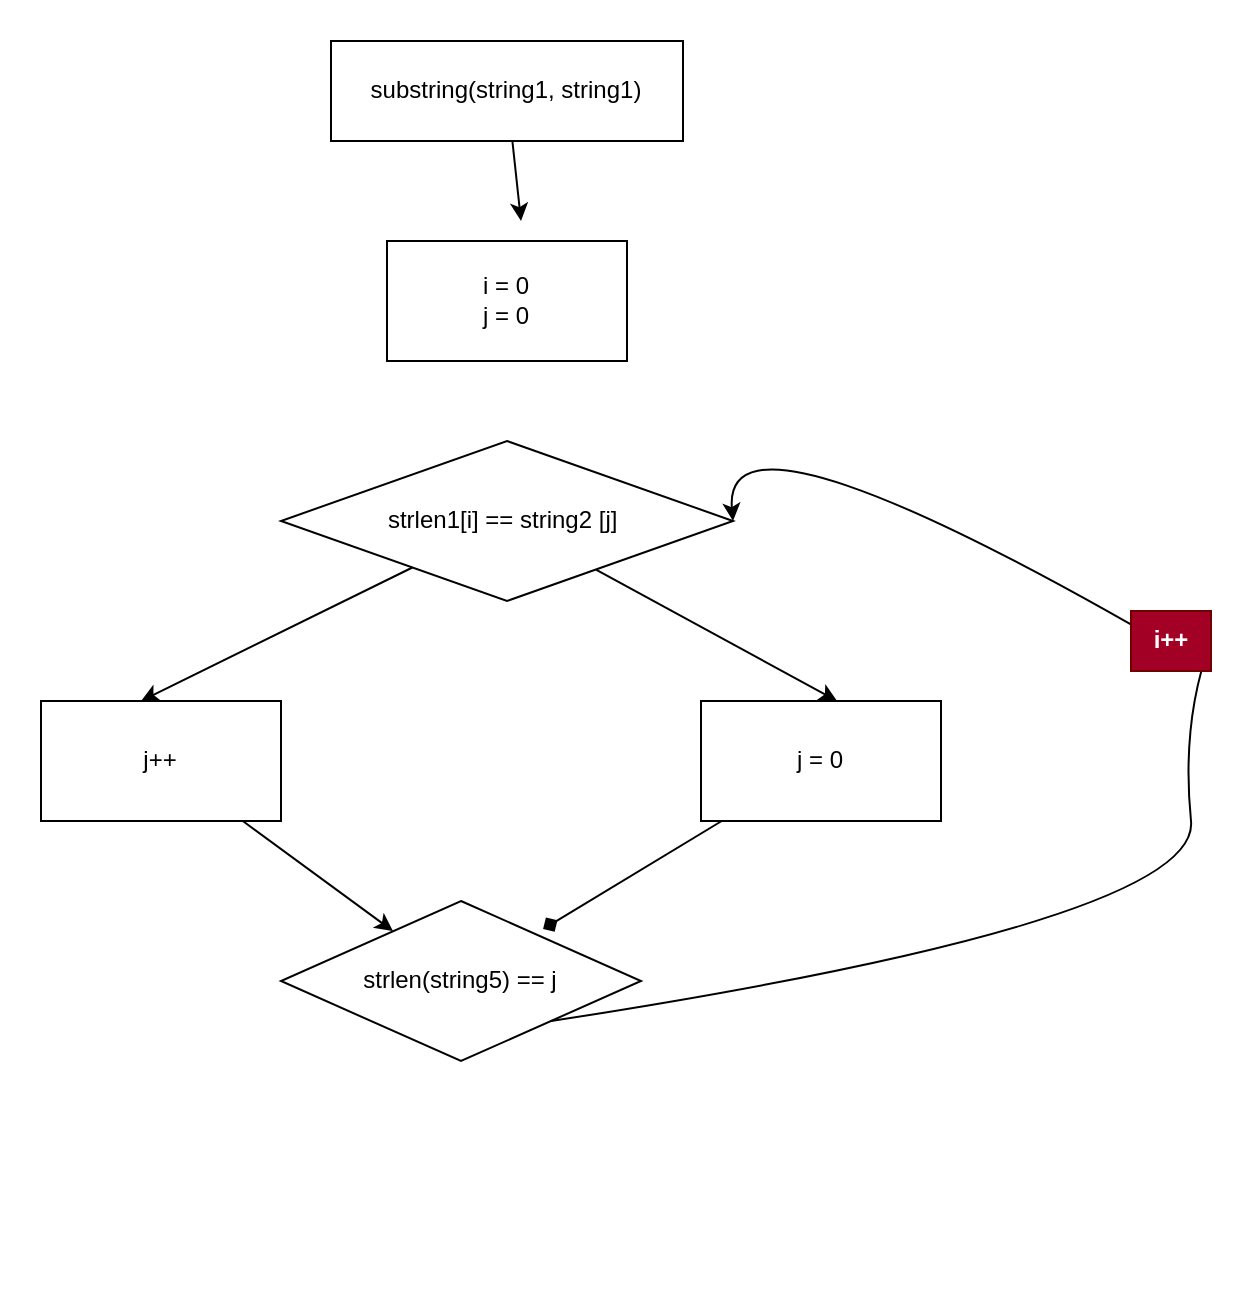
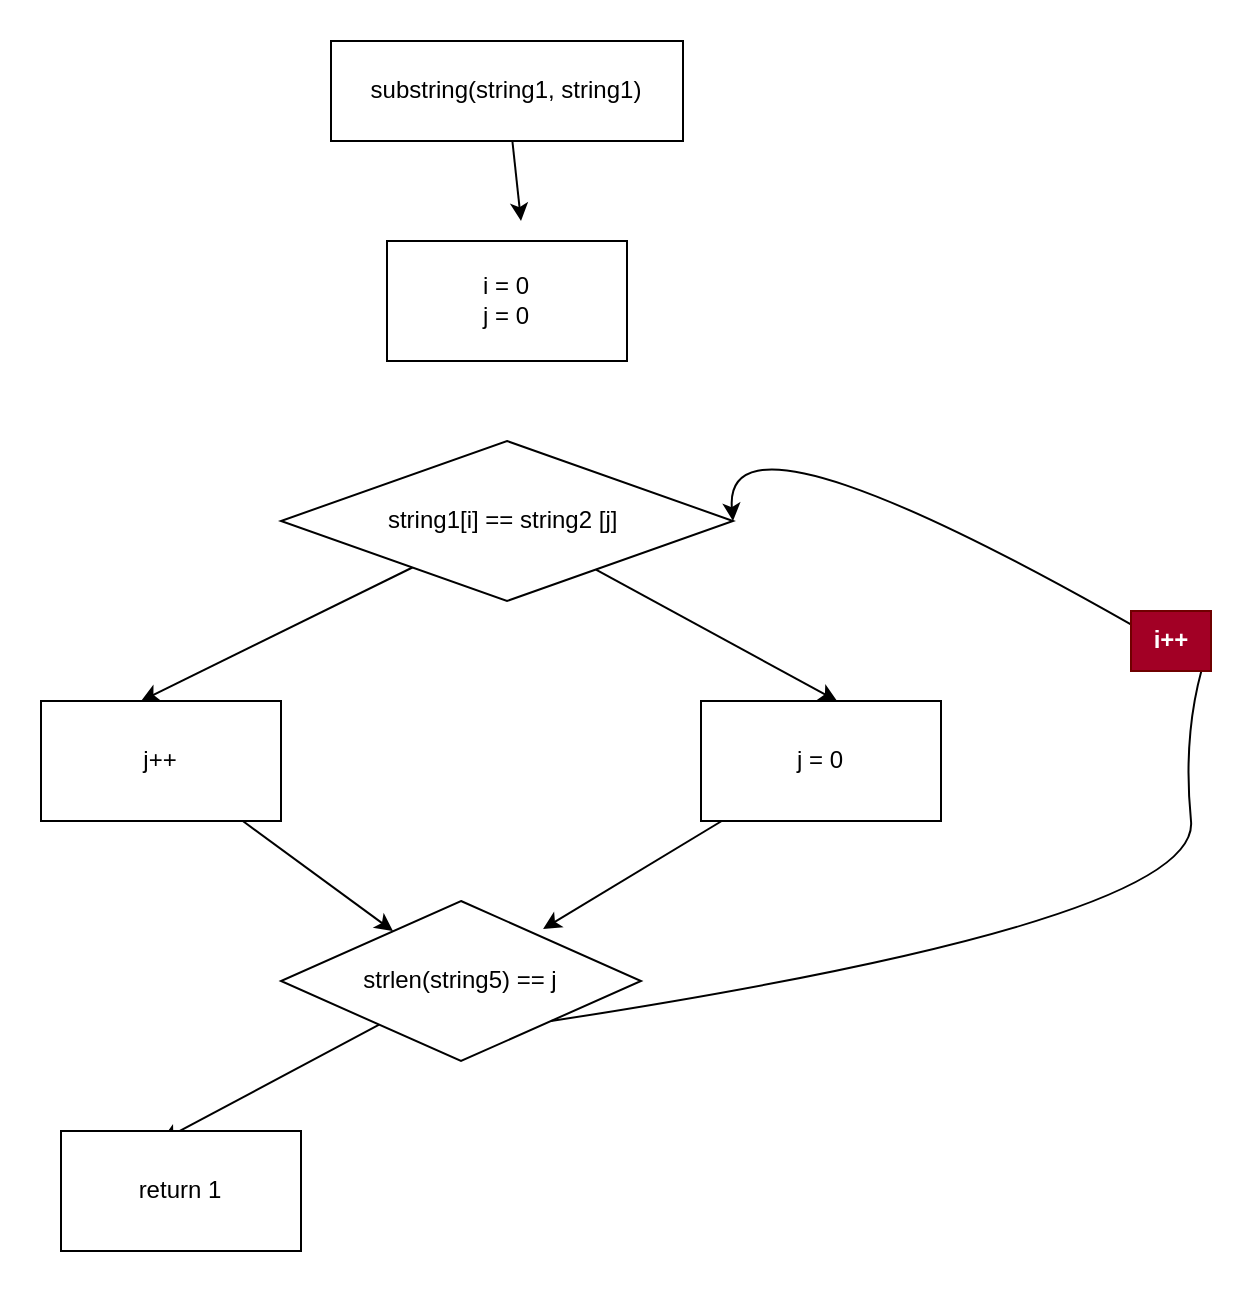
  <mxCell id="0" />
  <mxCell id="1" parent="0" />
  <mxCell id="2" style="edgeStyle=none;html=1;" edge="1" parent="1" source="3"><mxGeometry relative="1" as="geometry"><mxPoint x="260" y="110" as="targetPoint" /></mxGeometry></mxCell>
  <mxCell id="3" value="substring(string1, string1)" style="rounded=0;whiteSpace=wrap;html=1;" vertex="1" parent="1"><mxGeometry x="165" y="20" width="176" height="50" as="geometry" /></mxCell>
  <mxCell id="4" style="edgeStyle=none;html=1;" edge="1" parent="1" source="6"><mxGeometry relative="1" as="geometry"><mxPoint x="70" y="350" as="targetPoint" /></mxGeometry></mxCell>
  <mxCell id="5" style="edgeStyle=none;html=1;entryX=0.567;entryY=0;entryDx=0;entryDy=0;entryPerimeter=0;" edge="1" parent="1" source="6" target="10"><mxGeometry relative="1" as="geometry" /></mxCell>
- <mxCell id="6" value="strlen1[i] == string2 [j]&amp;nbsp;" style="rhombus;whiteSpace=wrap;html=1;" vertex="1" parent="1"><mxGeometry x="140" y="220" width="226" height="80" as="geometry" /></mxCell>
+ <mxCell id="6" value="string1[i] == string2 [j]&amp;nbsp;" style="rhombus;whiteSpace=wrap;html=1;" vertex="1" parent="1"><mxGeometry x="140" y="220" width="226" height="80" as="geometry" /></mxCell>
  <mxCell id="7" style="edgeStyle=none;html=1;" edge="1" parent="1" source="8" target="12"><mxGeometry relative="1" as="geometry" /></mxCell>
  <mxCell id="8" value="j++" style="rounded=0;whiteSpace=wrap;html=1;" vertex="1" parent="1"><mxGeometry x="20" y="350" width="120" height="60" as="geometry" /></mxCell>
- <mxCell id="9" style="edgeStyle=none;html=1;entryX=0.728;entryY=0.175;entryDx=0;entryDy=0;entryPerimeter=0;endArrow=diamond;" edge="1" parent="1" source="10" target="12"><mxGeometry relative="1" as="geometry" /></mxCell>
+ <mxCell id="9" style="edgeStyle=none;html=1;entryX=0.728;entryY=0.175;entryDx=0;entryDy=0;entryPerimeter=0;" edge="1" parent="1" source="10" target="12"><mxGeometry relative="1" as="geometry" /></mxCell>
  <mxCell id="10" value="j = 0" style="rounded=0;whiteSpace=wrap;html=1;" vertex="1" parent="1"><mxGeometry x="350" y="350" width="120" height="60" as="geometry" /></mxCell>
+ <mxCell id="11" style="edgeStyle=none;html=1;entryX=0.417;entryY=0.083;entryDx=0;entryDy=0;entryPerimeter=0;" edge="1" parent="1" source="12" target="13"><mxGeometry relative="1" as="geometry" /></mxCell>
  <mxCell id="12" value="strlen(string5) == j" style="rhombus;whiteSpace=wrap;html=1;" vertex="1" parent="1"><mxGeometry x="140" y="450" width="180" height="80" as="geometry" /></mxCell>
+ <mxCell id="13" value="return 1" style="rounded=0;whiteSpace=wrap;html=1;" vertex="1" parent="1"><mxGeometry x="30" y="565" width="120" height="60" as="geometry" /></mxCell>
  <mxCell id="14" value="" style="curved=1;endArrow=classic;html=1;exitX=1;exitY=1;exitDx=0;exitDy=0;entryX=1;entryY=0.5;entryDx=0;entryDy=0;startArrow=none;" edge="1" parent="1" source="17" target="6"><mxGeometry width="50" height="50" relative="1" as="geometry"><mxPoint x="240" y="450" as="sourcePoint" /><mxPoint x="275" y="160" as="targetPoint" /><Array as="points"><mxPoint x="360" y="190" /></Array></mxGeometry></mxCell>
  <mxCell id="15" value="i = 0&lt;br&gt;j = 0" style="rounded=0;whiteSpace=wrap;html=1;" vertex="1" parent="1"><mxGeometry x="193" y="120" width="120" height="60" as="geometry" /></mxCell>
  <mxCell id="16" value="" style="curved=1;endArrow=none;html=1;exitX=1;exitY=1;exitDx=0;exitDy=0;entryX=1;entryY=0.5;entryDx=0;entryDy=0;" edge="1" parent="1" source="12" target="17"><mxGeometry width="50" height="50" relative="1" as="geometry"><mxPoint x="275" y="510" as="sourcePoint" /><mxPoint x="366" y="260" as="targetPoint" /><Array as="points"><mxPoint x="600" y="460" /><mxPoint x="590" y="360" /></Array></mxGeometry></mxCell>
  <mxCell id="17" value="i++" style="text;html=1;align=center;verticalAlign=middle;resizable=0;points=[];autosize=1;strokeColor=#6F0000;fillColor=#a20025;fontStyle=1;fontColor=#ffffff;" vertex="1" parent="1"><mxGeometry x="565" y="305" width="40" height="30" as="geometry" /></mxCell>
